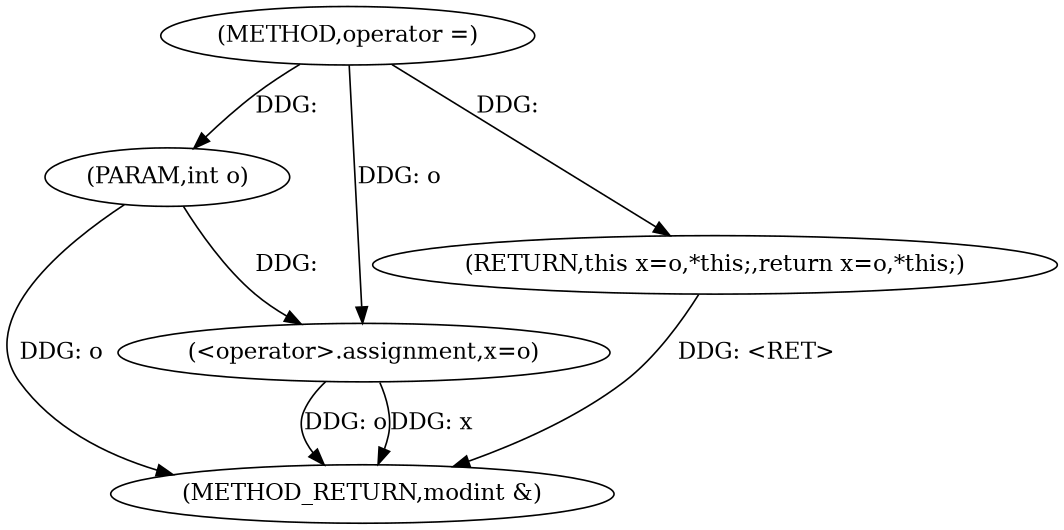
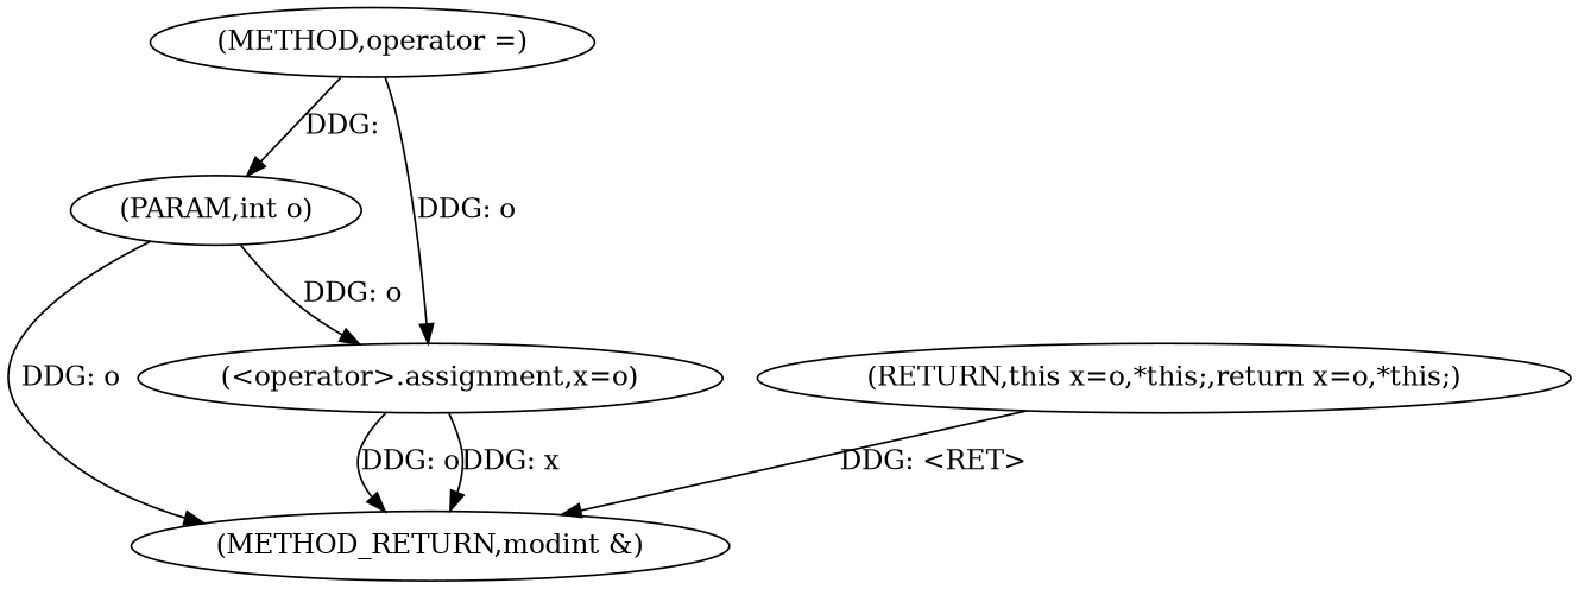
  digraph {
    n1 [label="(METHOD,operator =)"]
    n2 [label="(PARAM,int o)"]
    n3 [label="(RETURN,this x=o,*this;,return x=o,*this;)"]
    n4 [label="(<operator>.assignment,x=o)"]
    n5 [label="(METHOD_RETURN,modint &)"]
    n1 -> n2 [label="DDG: "]
-   n1 -> n3 [label="DDG: "]
    n1 -> n4 [label="DDG: o"]
-   n2 -> n4 [label="DDG: "]
+   n2 -> n4 [label="DDG: o"]
    n2 -> n5 [label="DDG: o"]
    n3 -> n5 [label="DDG: <RET>"]
    n4 -> n5 [label="DDG: o"]
    n4 -> n5 [label="DDG: x"]
  }
